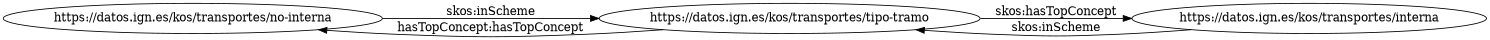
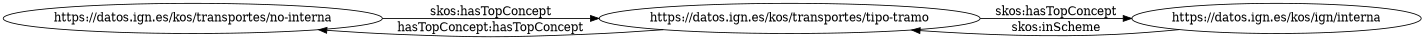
  digraph {
    rankdir=LR
    "https://datos.ign.es/kos/transportes/no-interna"
    "https://datos.ign.es/kos/transportes/tipo-tramo"
-   "https://datos.ign.es/kos/transportes/interna"
-   "https://datos.ign.es/kos/transportes/no-interna" -> "https://datos.ign.es/kos/transportes/tipo-tramo" [label="skos:inScheme"]
+   "https://datos.ign.es/kos/transportes/interna" [label="https://datos.ign.es/kos/ign/interna"]
+   "https://datos.ign.es/kos/transportes/no-interna" -> "https://datos.ign.es/kos/transportes/tipo-tramo" [label="skos:hasTopConcept"]
    "https://datos.ign.es/kos/transportes/tipo-tramo" -> "https://datos.ign.es/kos/transportes/no-interna" [label="hasTopConcept:hasTopConcept"]
    "https://datos.ign.es/kos/transportes/tipo-tramo" -> "https://datos.ign.es/kos/transportes/interna" [label="skos:hasTopConcept"]
    "https://datos.ign.es/kos/transportes/interna" -> "https://datos.ign.es/kos/transportes/tipo-tramo" [label="skos:inScheme"]
  }
